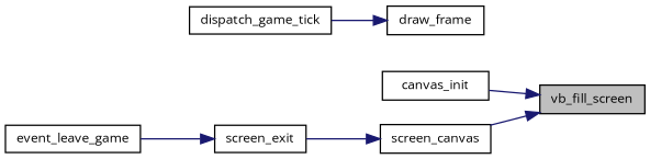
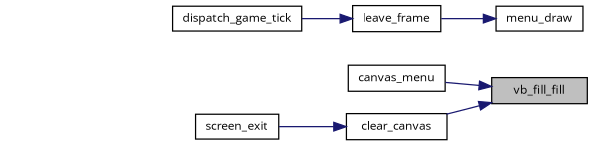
  digraph {
    fontname="Open Sans"
    rankdir=RL
    node [color=black fillcolor=white fontname="Open Sans" fontsize=10 shape=record style=filled]
    edge [color=midnightblue dir=back fontname="Open Sans" fontsize=10 labelfontname=Helvetica labelfontsize=10 style=solid]
-   n1 [fillcolor=grey75 fontcolor=black height=0.2 label=vb_fill_screen width=0.4]
-   n2 [height=0.2 label=canvas_init width=0.4]
-   n3 [height=0.2 label=screen_canvas width=0.4]
+   n1 [fillcolor=grey75 fontcolor=black height=0.2 label=vb_fill_fill width=0.4]
+   n2 [height=0.2 label=canvas_menu width=0.4]
+   n3 [height=0.2 label=clear_canvas width=0.4]
    n4 [height=0.2 label=screen_exit width=0.4]
-   n6 [height=0.2 label=draw_frame width=0.4]
-   n7 [height=0.2 label=event_leave_game width=0.4]
+   n5 [height=0.2 label=menu_draw width=0.4]
+   n6 [height=0.2 label=leave_frame width=0.4]
    n8 [height=0.2 label=dispatch_game_tick width=0.4]
    n1 -> n2
    n1 -> n3
    n3 -> n4
-   n4 -> n7
+   n5 -> n6
    n6 -> n8
  }
